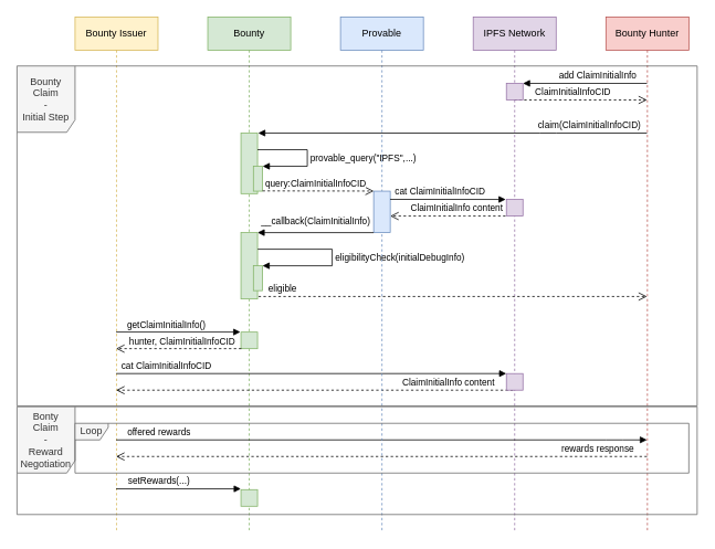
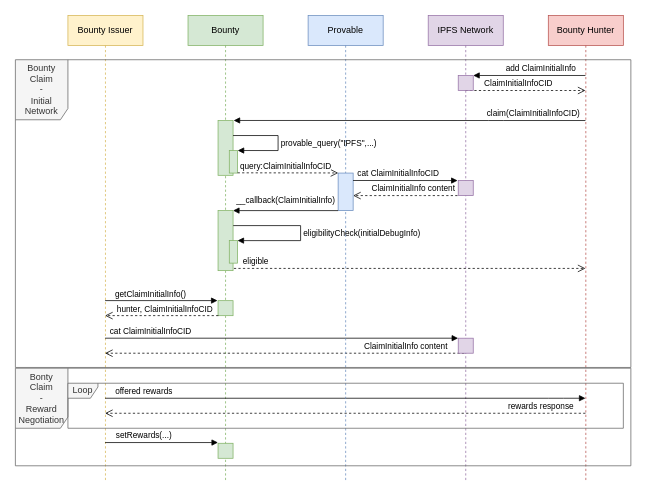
  <mxCell id="0" />
  <mxCell id="1" parent="0" />
  <mxCell id="2" value="Bounty Hunter" style="shape=umlLifeline;perimeter=lifelinePerimeter;whiteSpace=wrap;html=1;container=1;collapsible=0;recursiveResize=0;outlineConnect=0;fillColor=#f8cecc;strokeColor=#b85450;" parent="1" vertex="1"><mxGeometry x="730" width="100" height="620" as="geometry" y="20" /></mxCell>
  <mxCell id="3" value="Bounty" style="shape=umlLifeline;perimeter=lifelinePerimeter;whiteSpace=wrap;html=1;container=1;collapsible=0;recursiveResize=0;outlineConnect=0;fillColor=#d5e8d4;strokeColor=#82b366;" parent="1" vertex="1"><mxGeometry x="250" width="100" height="620" as="geometry" y="20" /></mxCell>
  <mxCell id="4" value="" style="html=1;points=[];perimeter=orthogonalPerimeter;fillColor=#d5e8d4;strokeColor=#82b366;" parent="3" vertex="1"><mxGeometry x="40" y="260" width="20" height="80" as="geometry" /></mxCell>
  <mxCell id="5" value="" style="html=1;points=[];perimeter=orthogonalPerimeter;fillColor=#d5e8d4;strokeColor=#82b366;" parent="3" vertex="1"><mxGeometry x="55" y="300" width="11" height="30" as="geometry" /></mxCell>
  <mxCell id="6" value="" style="html=1;points=[];perimeter=orthogonalPerimeter;fillColor=#d5e8d4;strokeColor=#82b366;" parent="3" vertex="1"><mxGeometry x="40" y="380" width="20" height="20" as="geometry" /></mxCell>
  <mxCell id="7" value="" style="html=1;points=[];perimeter=orthogonalPerimeter;fillColor=#d5e8d4;strokeColor=#82b366;" parent="3" vertex="1"><mxGeometry x="40" y="570" width="20" height="20" as="geometry" /></mxCell>
  <mxCell id="8" value="" style="html=1;points=[];perimeter=orthogonalPerimeter;fillColor=#d5e8d4;strokeColor=#82b366;" parent="3" vertex="1"><mxGeometry x="40" y="140" width="20" height="73" as="geometry" /></mxCell>
  <mxCell id="9" value="provable_query(&quot;IPFS&quot;,...)" style="edgeStyle=orthogonalEdgeStyle;html=1;align=left;spacingLeft=2;endArrow=block;rounded=0;entryX=1.018;entryY=-0.001;entryDx=0;entryDy=0;entryPerimeter=0;" parent="3" target="10" edge="1"><mxGeometry x="0.046" relative="1" as="geometry"><mxPoint x="60" y="160" as="sourcePoint" /><Array as="points"><mxPoint x="120" y="160" /><mxPoint x="120" y="180" /></Array><mxPoint x="65" y="180.03" as="targetPoint" /><mxPoint as="offset" /></mxGeometry></mxCell>
  <mxCell id="10" value="" style="html=1;points=[];perimeter=orthogonalPerimeter;fillColor=#d5e8d4;strokeColor=#82b366;" parent="3" vertex="1"><mxGeometry x="55" y="180" width="11" height="30" as="geometry" /></mxCell>
  <mxCell id="11" value="eligibilityCheck(initialDebug&lt;span style=&quot;text-align: center&quot;&gt;Info&lt;/span&gt;)" style="edgeStyle=orthogonalEdgeStyle;html=1;align=left;spacingLeft=2;endArrow=block;rounded=0;exitX=1.01;exitY=0.25;exitDx=0;exitDy=0;exitPerimeter=0;" parent="3" source="4" edge="1"><mxGeometry x="0.03" relative="1" as="geometry"><mxPoint x="91" y="280" as="sourcePoint" /><Array as="points"><mxPoint x="150" y="280" /><mxPoint x="150" y="300" /></Array><mxPoint as="offset" /><mxPoint x="66" y="300" as="targetPoint" /></mxGeometry></mxCell>
  <mxCell id="12" value="Bounty Issuer" style="shape=umlLifeline;perimeter=lifelinePerimeter;whiteSpace=wrap;html=1;container=1;collapsible=0;recursiveResize=0;outlineConnect=0;fillColor=#fff2cc;strokeColor=#d6b656;" parent="1" vertex="1"><mxGeometry x="90" width="100" height="620" as="geometry" y="20" /></mxCell>
  <mxCell id="13" value="add ClaimInitialInfo" style="html=1;verticalAlign=bottom;endArrow=block;entryX=1;entryY=0;entryDx=0;entryDy=0;entryPerimeter=0;" parent="1" source="2" target="21" edge="1"><mxGeometry x="-0.204" width="80" relative="1" as="geometry"><mxPoint x="780" y="100" as="sourcePoint" /><mxPoint x="750" y="100" as="targetPoint" /><Array as="points" /><mxPoint as="offset" /></mxGeometry></mxCell>
  <mxCell id="14" value="ClaimInitialInfoCID" style="html=1;verticalAlign=bottom;endArrow=open;dashed=1;endSize=8;" parent="1" source="19" target="2" edge="1"><mxGeometry x="-0.12" relative="1" as="geometry"><mxPoint x="500" y="290" as="sourcePoint" /><mxPoint x="768.4" y="120" as="targetPoint" /><Array as="points"><mxPoint x="730" y="120" /></Array><mxPoint as="offset" /></mxGeometry></mxCell>
  <mxCell id="15" value="ClaimInitialInfo content" style="html=1;verticalAlign=bottom;endArrow=open;dashed=1;endSize=8;exitX=0.4;exitY=1;exitDx=0;exitDy=0;exitPerimeter=0;" parent="1" source="22" target="12" edge="1"><mxGeometry x="-0.674" relative="1" as="geometry"><mxPoint x="370" y="360" as="sourcePoint" /><mxPoint x="112" y="410" as="targetPoint" /><Array as="points" /><mxPoint as="offset" /></mxGeometry></mxCell>
  <mxCell id="16" value="claim(ClaimInitialInfoCID)" style="html=1;verticalAlign=bottom;endArrow=block;entryX=1.039;entryY=-0.001;entryDx=0;entryDy=0;entryPerimeter=0;" parent="1" source="2" target="8" edge="1"><mxGeometry x="-0.49" y="-50" width="80" relative="1" as="geometry"><mxPoint x="769.66" y="159.86" as="sourcePoint" /><mxPoint x="350" y="160" as="targetPoint" /><Array as="points"><mxPoint x="660" y="160" /></Array><mxPoint x="50" y="50" as="offset" /></mxGeometry></mxCell>
  <mxCell id="17" value="getClaimInitialInfo()" style="html=1;verticalAlign=bottom;endArrow=block;entryX=-0.036;entryY=-0.004;entryDx=0;entryDy=0;entryPerimeter=0;" parent="1" source="12" target="6" edge="1"><mxGeometry x="-0.194" width="80" relative="1" as="geometry"><mxPoint x="109.6" y="340" as="sourcePoint" /><mxPoint x="250" y="339" as="targetPoint" /><Array as="points" /><mxPoint as="offset" /></mxGeometry></mxCell>
  <mxCell id="18" value="hunter, ClaimInitialInfoCID" style="html=1;verticalAlign=bottom;endArrow=open;dashed=1;endSize=8;exitX=0.022;exitY=0.996;exitDx=0;exitDy=0;exitPerimeter=0;" parent="1" source="6" target="12" edge="1"><mxGeometry x="-0.064" relative="1" as="geometry"><mxPoint x="250" y="360" as="sourcePoint" /><mxPoint x="110" y="360" as="targetPoint" /><Array as="points" /><mxPoint as="offset" /></mxGeometry></mxCell>
  <mxCell id="19" value="IPFS Network" style="shape=umlLifeline;perimeter=lifelinePerimeter;whiteSpace=wrap;html=1;container=1;collapsible=0;recursiveResize=0;outlineConnect=0;fillColor=#e1d5e7;strokeColor=#9673a6;" parent="1" vertex="1"><mxGeometry x="570" width="100" height="620" as="geometry" y="20" /></mxCell>
  <mxCell id="20" value="" style="html=1;points=[];perimeter=orthogonalPerimeter;fillColor=#e1d5e7;strokeColor=#9673a6;" parent="19" vertex="1"><mxGeometry x="40" y="220" width="20" height="20" as="geometry" /></mxCell>
  <mxCell id="21" value="" style="html=1;points=[];perimeter=orthogonalPerimeter;fillColor=#e1d5e7;strokeColor=#9673a6;" parent="19" vertex="1"><mxGeometry x="40" y="80" width="20" height="20" as="geometry" /></mxCell>
  <mxCell id="22" value="" style="html=1;points=[];perimeter=orthogonalPerimeter;fillColor=#e1d5e7;strokeColor=#9673a6;" parent="19" vertex="1"><mxGeometry x="40" y="430" width="20" height="20" as="geometry" /></mxCell>
  <mxCell id="23" value="cat ClaimInitialInfoCID" style="html=1;verticalAlign=bottom;endArrow=block;entryX=-0.007;entryY=0;entryDx=0;entryDy=0;entryPerimeter=0;" parent="1" source="12" target="22" edge="1"><mxGeometry x="-0.743" width="80" relative="1" as="geometry"><mxPoint x="113" y="392" as="sourcePoint" /><mxPoint x="600" y="390" as="targetPoint" /><Array as="points" /><mxPoint as="offset" /></mxGeometry></mxCell>
  <mxCell id="24" value="offered rewards" style="html=1;verticalAlign=bottom;endArrow=block;" parent="1" source="12" target="2" edge="1"><mxGeometry x="0.877" y="-550" width="80" relative="1" as="geometry"><mxPoint x="160" y="550" as="sourcePoint" /><mxPoint x="760" y="540" as="targetPoint" /><Array as="points"><mxPoint x="740" y="530" /></Array><mxPoint x="-550" y="-550" as="offset" /></mxGeometry></mxCell>
  <mxCell id="25" value="rewards response" style="html=1;verticalAlign=bottom;endArrow=open;dashed=1;endSize=8;" parent="1" source="2" target="12" edge="1"><mxGeometry x="-0.814" relative="1" as="geometry"><mxPoint x="768.78" y="499.94" as="sourcePoint" /><mxPoint x="111.06" y="499.9" as="targetPoint" /><Array as="points"><mxPoint x="740" y="550" /></Array><mxPoint as="offset" /></mxGeometry></mxCell>
  <mxCell id="26" value="Provable" style="shape=umlLifeline;perimeter=lifelinePerimeter;whiteSpace=wrap;html=1;container=1;collapsible=0;recursiveResize=0;outlineConnect=0;fillColor=#dae8fc;strokeColor=#6c8ebf;" parent="1" vertex="1"><mxGeometry x="410" width="100" height="620" as="geometry" y="20" /></mxCell>
  <mxCell id="27" value="" style="html=1;points=[];perimeter=orthogonalPerimeter;fillColor=#dae8fc;strokeColor=#6c8ebf;" parent="26" vertex="1"><mxGeometry x="40" y="210" width="20" height="50" as="geometry" /></mxCell>
  <mxCell id="28" value="cat ClaimInitialInfoCID" style="html=1;verticalAlign=bottom;endArrow=block;entryX=-0.042;entryY=-0.001;entryDx=0;entryDy=0;entryPerimeter=0;exitX=0.995;exitY=0.198;exitDx=0;exitDy=0;exitPerimeter=0;" parent="1" source="27" target="20" edge="1"><mxGeometry x="-0.137" width="80" relative="1" as="geometry"><mxPoint x="670" y="252" as="sourcePoint" /><mxPoint x="710" y="252" as="targetPoint" /><Array as="points" /><mxPoint as="offset" /></mxGeometry></mxCell>
  <mxCell id="29" value="ClaimInitialInfo content" style="html=1;verticalAlign=bottom;endArrow=open;dashed=1;endSize=8;exitX=-0.05;exitY=1;exitDx=0;exitDy=0;exitPerimeter=0;" parent="1" source="20" target="27" edge="1"><mxGeometry x="-0.151" relative="1" as="geometry"><mxPoint x="600" y="220" as="sourcePoint" /><mxPoint x="540" y="260" as="targetPoint" /><Array as="points"><mxPoint x="560" y="260" /></Array><mxPoint as="offset" /></mxGeometry></mxCell>
  <mxCell id="30" value="__callback(ClaimInitialInfo)" style="html=1;verticalAlign=bottom;endArrow=block;endSize=6;exitX=0;exitY=1;exitDx=0;exitDy=0;exitPerimeter=0;rounded=0;endFill=1;" parent="1" source="27" target="4" edge="1"><mxGeometry y="-4" relative="1" as="geometry"><mxPoint x="420" y="235" as="sourcePoint" /><mxPoint x="350" y="280" as="targetPoint" /><Array as="points" /><mxPoint as="offset" /></mxGeometry></mxCell>
  <mxCell id="31" value="eligible" style="html=1;verticalAlign=bottom;endArrow=open;dashed=1;endSize=8;exitX=1.057;exitY=0.963;exitDx=0;exitDy=0;exitPerimeter=0;" parent="1" source="4" target="2" edge="1"><mxGeometry x="-0.877" relative="1" as="geometry"><mxPoint x="260" y="300" as="sourcePoint" /><mxPoint x="769.66" y="299.86" as="targetPoint" /><Array as="points" /><mxPoint as="offset" /></mxGeometry></mxCell>
  <mxCell id="32" value="Bonty &lt;br&gt;Claim&lt;br&gt;-&lt;br&gt;Reward&lt;br&gt;Negotiation" style="shape=umlFrame;whiteSpace=wrap;html=1;fillColor=#f5f5f5;strokeColor=#666666;width=70;height=80;fontColor=#333333;" parent="1" vertex="1"><mxGeometry y="490" width="820" height="130" as="geometry" x="20" /></mxCell>
  <mxCell id="33" value="Loop" style="shape=umlFrame;whiteSpace=wrap;html=1;fillColor=#f5f5f5;strokeColor=#666666;fontColor=#333333;width=40;height=20;" parent="1" vertex="1"><mxGeometry x="90" y="510" width="740" height="60" as="geometry" /></mxCell>
  <mxCell id="34" value="setRewards(...)" style="html=1;verticalAlign=bottom;endArrow=block;entryX=-0.005;entryY=-0.048;entryDx=0;entryDy=0;entryPerimeter=0;" parent="1" source="12" target="7" edge="1"><mxGeometry x="-0.329" width="80" relative="1" as="geometry"><mxPoint x="111.32" y="529.35" as="sourcePoint" /><mxPoint x="260" y="529" as="targetPoint" /><mxPoint x="1" as="offset" /></mxGeometry></mxCell>
- <mxCell id="35" value="Bounty Claim&lt;br&gt;-&lt;br&gt;Initial Step" style="shape=umlFrame;whiteSpace=wrap;html=1;width=70;height=80;fillColor=#f5f5f5;strokeColor=#666666;fontColor=#333333;" parent="1" vertex="1"><mxGeometry y="79" width="820" height="410" as="geometry" x="20" /></mxCell>
+ <mxCell id="35" value="Bounty Claim&lt;br&gt;-&lt;br&gt;Initial Network" style="shape=umlFrame;whiteSpace=wrap;html=1;width=70;height=80;fillColor=#f5f5f5;strokeColor=#666666;fontColor=#333333;" parent="1" vertex="1"><mxGeometry y="79" width="820" height="410" as="geometry" x="20" /></mxCell>
  <mxCell id="36" value="query:ClaimInitialInfoCID" style="html=1;verticalAlign=bottom;endArrow=open;dashed=1;endSize=8;exitX=1.006;exitY=0.989;exitDx=0;exitDy=0;exitPerimeter=0;entryX=0.005;entryY=-0.003;entryDx=0;entryDy=0;entryPerimeter=0;" parent="1" source="10" target="27" edge="1"><mxGeometry x="-0.046" relative="1" as="geometry"><mxPoint x="345" y="224.845" as="sourcePoint" /><mxPoint x="510" y="227" as="targetPoint" /><Array as="points" /><mxPoint as="offset" /></mxGeometry></mxCell>
